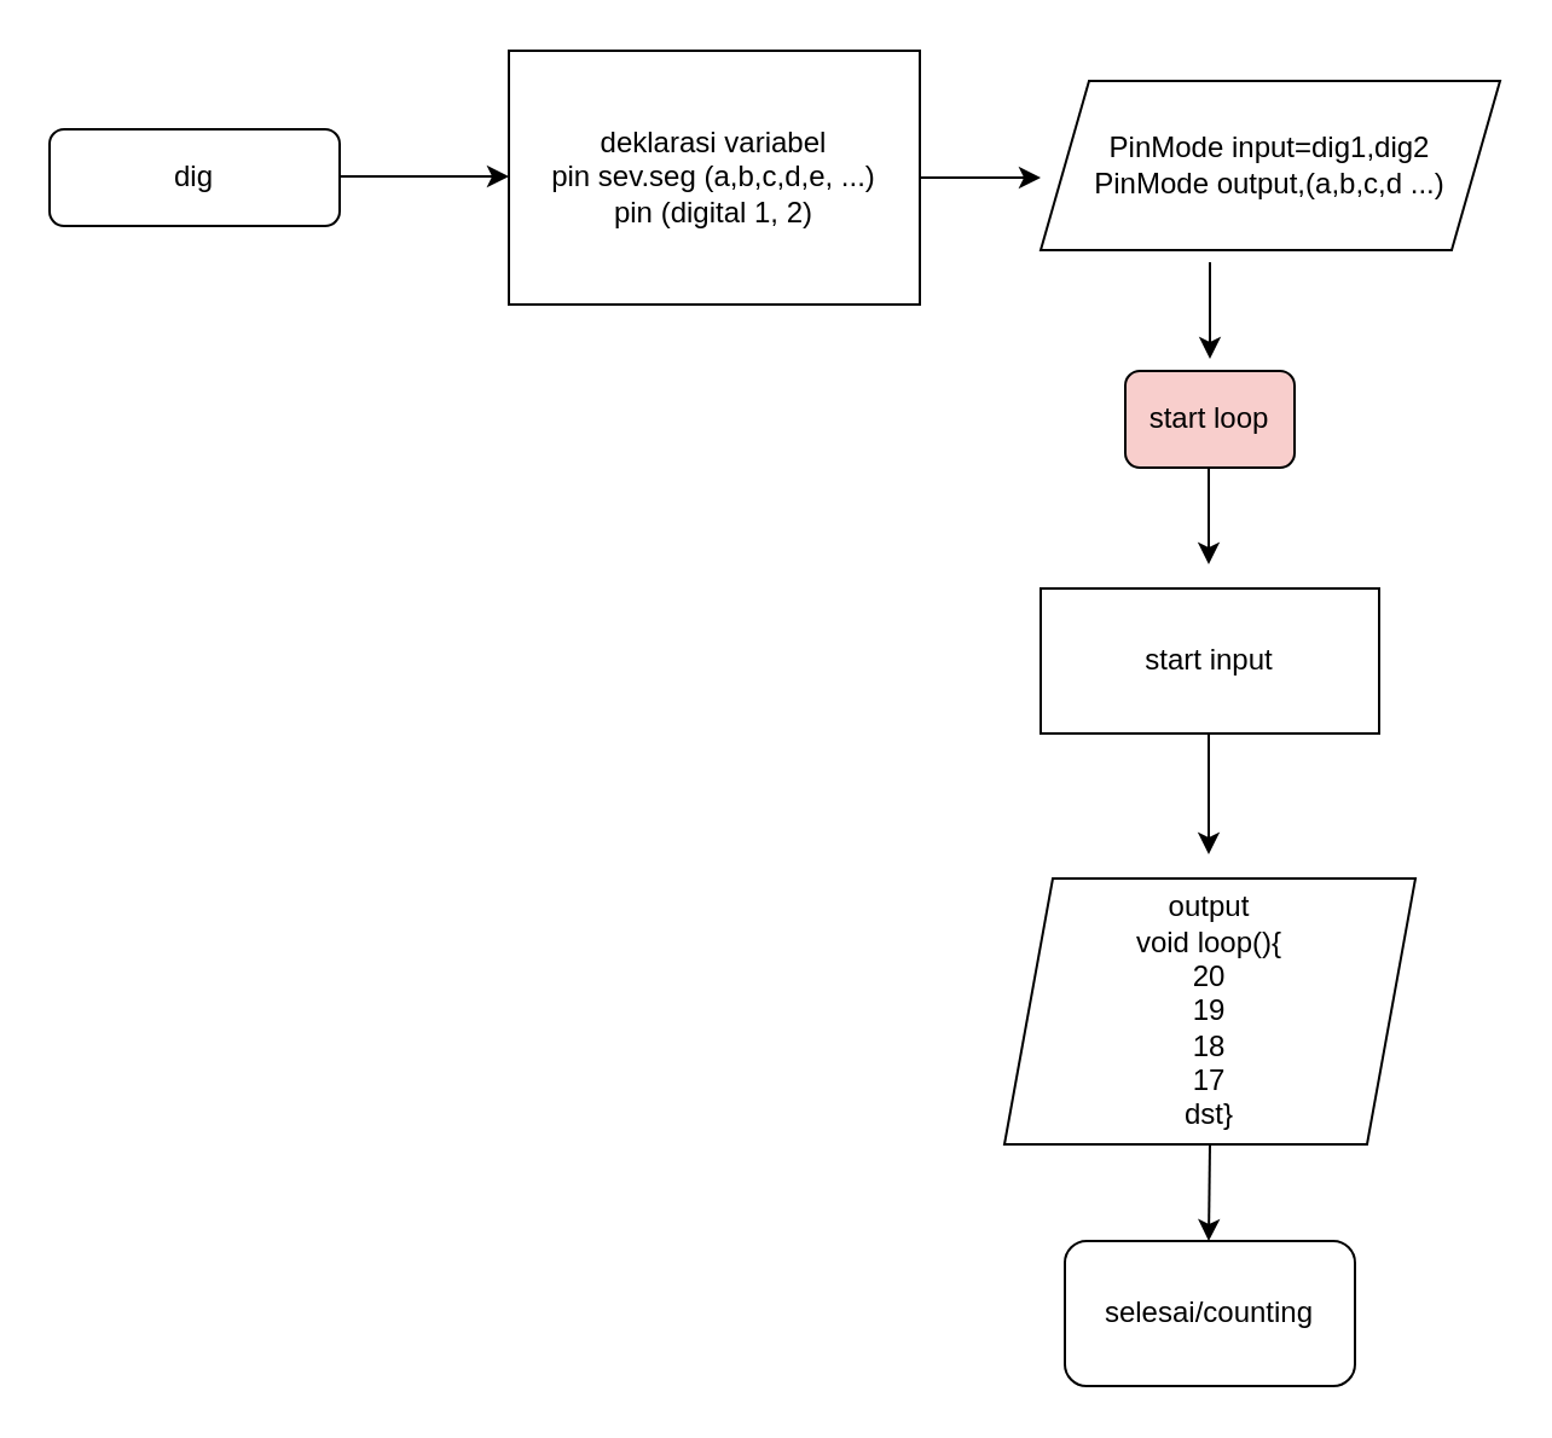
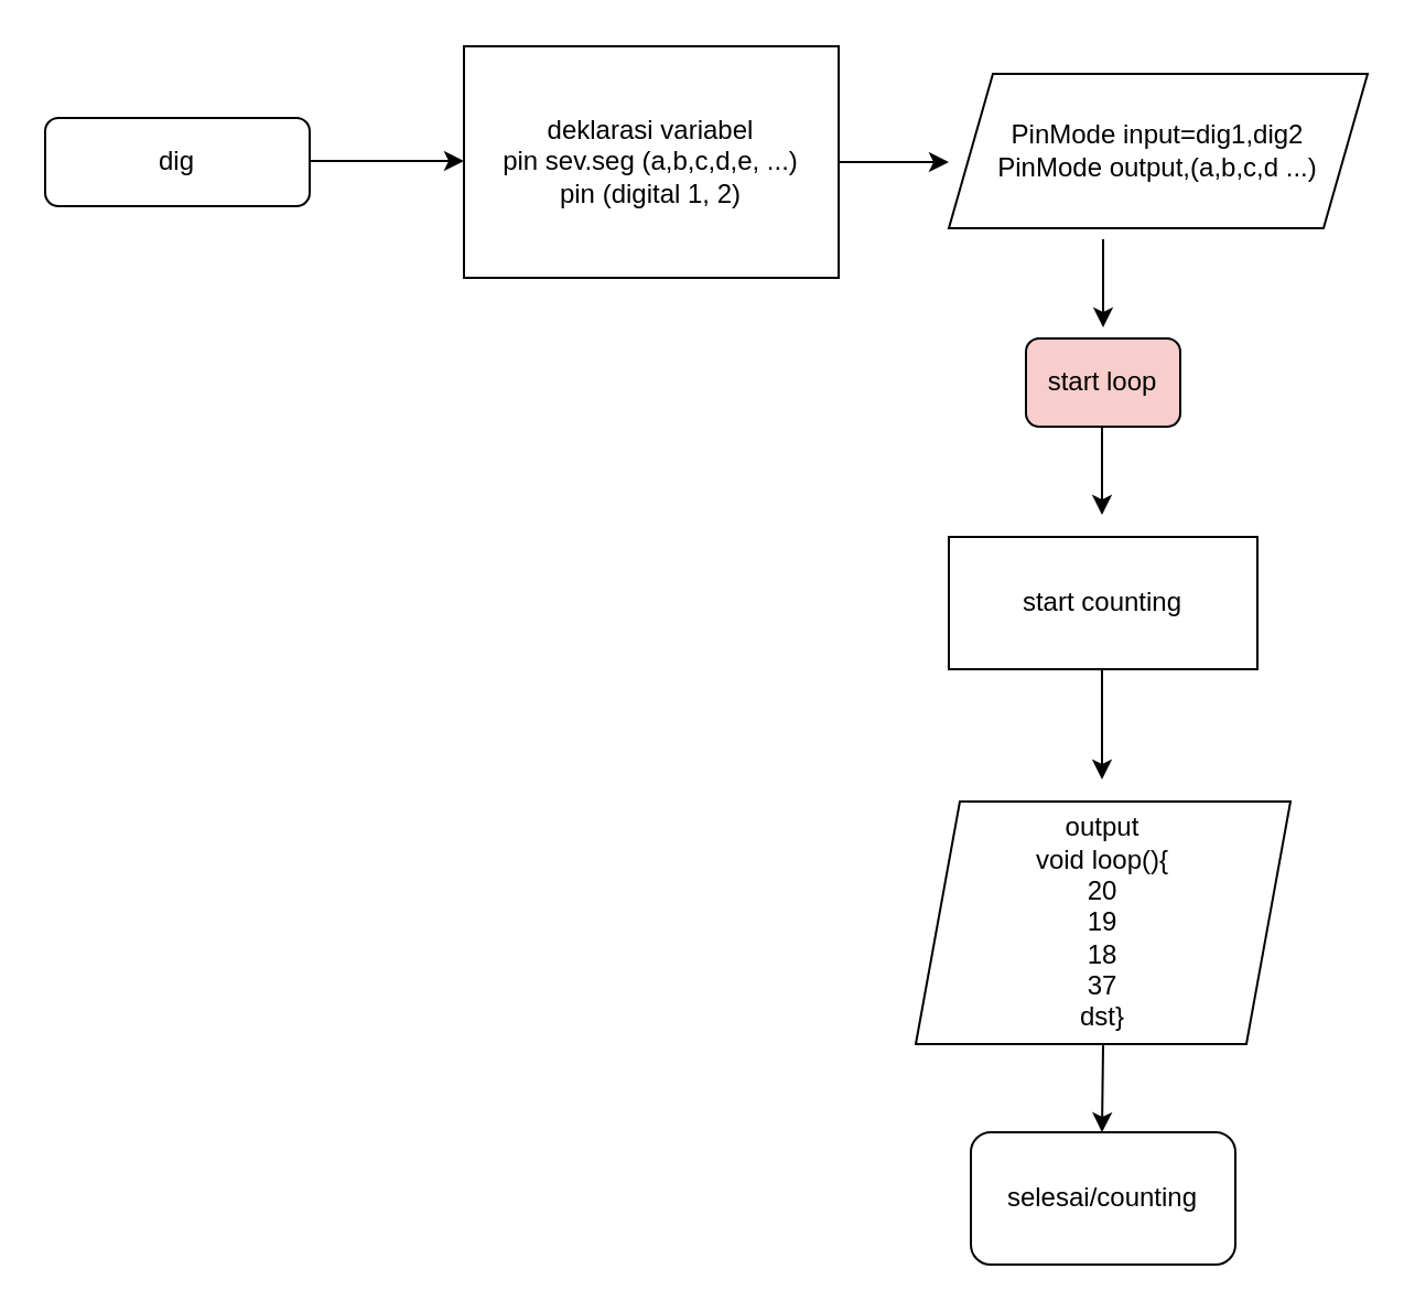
  <mxCell id="0" />
  <mxCell id="1" parent="0" />
  <mxCell id="2" value="dig" style="rounded=1;whiteSpace=wrap;html=1;fontSize=12;glass=0;strokeWidth=1;shadow=0;" parent="1" vertex="1"><mxGeometry x="20" y="53" width="120" height="40" as="geometry" /></mxCell>
  <mxCell id="3" value="" style="endArrow=classic;html=1;rounded=0;" edge="1" parent="1"><mxGeometry width="50" height="50" relative="1" as="geometry"><mxPoint x="140" y="72.5" as="sourcePoint" /><mxPoint x="210" y="72.5" as="targetPoint" /></mxGeometry></mxCell>
  <mxCell id="4" value="deklarasi variabel&lt;div&gt;pin sev.seg (a,b,c,d,e, ...)&lt;/div&gt;&lt;div&gt;pin (digital 1, 2)&lt;/div&gt;" style="rounded=0;whiteSpace=wrap;html=1;" vertex="1" parent="1"><mxGeometry x="210" y="20.5" width="170" height="105" as="geometry" /></mxCell>
  <mxCell id="5" value="" style="endArrow=classic;html=1;rounded=0;" edge="1" parent="1"><mxGeometry width="50" height="50" relative="1" as="geometry"><mxPoint x="380" y="73" as="sourcePoint" /><mxPoint x="430" y="73" as="targetPoint" /></mxGeometry></mxCell>
  <mxCell id="6" value="start loop" style="rounded=1;whiteSpace=wrap;html=1;fillColor=#f8cecc;" vertex="1" parent="1"><mxGeometry x="465" y="153" width="70" height="40" as="geometry" /></mxCell>
  <mxCell id="7" value="" style="endArrow=classic;html=1;rounded=0;" edge="1" parent="1"><mxGeometry width="50" height="50" relative="1" as="geometry"><mxPoint x="500" y="108" as="sourcePoint" /><mxPoint x="500" y="148" as="targetPoint" /></mxGeometry></mxCell>
  <mxCell id="8" value="PinMode input=dig1,dig2&lt;div&gt;PinMode output,(a,b,c,d ...)&lt;/div&gt;" style="shape=parallelogram;perimeter=parallelogramPerimeter;whiteSpace=wrap;html=1;fixedSize=1;" vertex="1" parent="1"><mxGeometry x="430" y="33" width="190" height="70" as="geometry" /></mxCell>
  <mxCell id="9" value="" style="endArrow=classic;html=1;rounded=0;" edge="1" parent="1"><mxGeometry width="50" height="50" relative="1" as="geometry"><mxPoint x="499.5" y="193" as="sourcePoint" /><mxPoint x="499.5" y="233" as="targetPoint" /></mxGeometry></mxCell>
- <mxCell id="10" value="start input" style="rounded=0;whiteSpace=wrap;html=1;" vertex="1" parent="1"><mxGeometry x="430" y="243" width="140" height="60" as="geometry" /></mxCell>
+ <mxCell id="10" value="start counting" style="rounded=0;whiteSpace=wrap;html=1;" vertex="1" parent="1"><mxGeometry x="430" y="243" width="140" height="60" as="geometry" /></mxCell>
  <mxCell id="11" value="" style="endArrow=classic;html=1;rounded=0;" edge="1" parent="1"><mxGeometry width="50" height="50" relative="1" as="geometry"><mxPoint x="499.5" y="303" as="sourcePoint" /><mxPoint x="499.5" y="353" as="targetPoint" /></mxGeometry></mxCell>
- <mxCell id="12" value="&lt;div&gt;output&lt;/div&gt;&lt;div&gt;void loop(){&lt;/div&gt;&lt;div&gt;20&lt;/div&gt;&lt;div&gt;19&lt;/div&gt;&lt;div&gt;18&lt;/div&gt;&lt;div&gt;17&lt;/div&gt;&lt;div&gt;dst}&lt;/div&gt;" style="shape=parallelogram;perimeter=parallelogramPerimeter;whiteSpace=wrap;html=1;fixedSize=1;" vertex="1" parent="1"><mxGeometry x="415" y="363" width="170" height="110" as="geometry" /></mxCell>
+ <mxCell id="12" value="&lt;div&gt;output&lt;/div&gt;&lt;div&gt;void loop(){&lt;/div&gt;&lt;div&gt;20&lt;/div&gt;&lt;div&gt;19&lt;/div&gt;&lt;div&gt;18&lt;/div&gt;&lt;div&gt;37&lt;/div&gt;&lt;div&gt;dst}&lt;/div&gt;" style="shape=parallelogram;perimeter=parallelogramPerimeter;whiteSpace=wrap;html=1;fixedSize=1;" vertex="1" parent="1"><mxGeometry x="415" y="363" width="170" height="110" as="geometry" /></mxCell>
  <mxCell id="13" value="selesai/counting" style="rounded=1;whiteSpace=wrap;html=1;" vertex="1" parent="1"><mxGeometry x="440" y="513" width="120" height="60" as="geometry" /></mxCell>
  <mxCell id="14" value="" style="endArrow=classic;html=1;rounded=0;" edge="1" parent="1"><mxGeometry width="50" height="50" relative="1" as="geometry"><mxPoint x="500" y="473" as="sourcePoint" /><mxPoint x="499.5" y="513" as="targetPoint" /></mxGeometry></mxCell>
